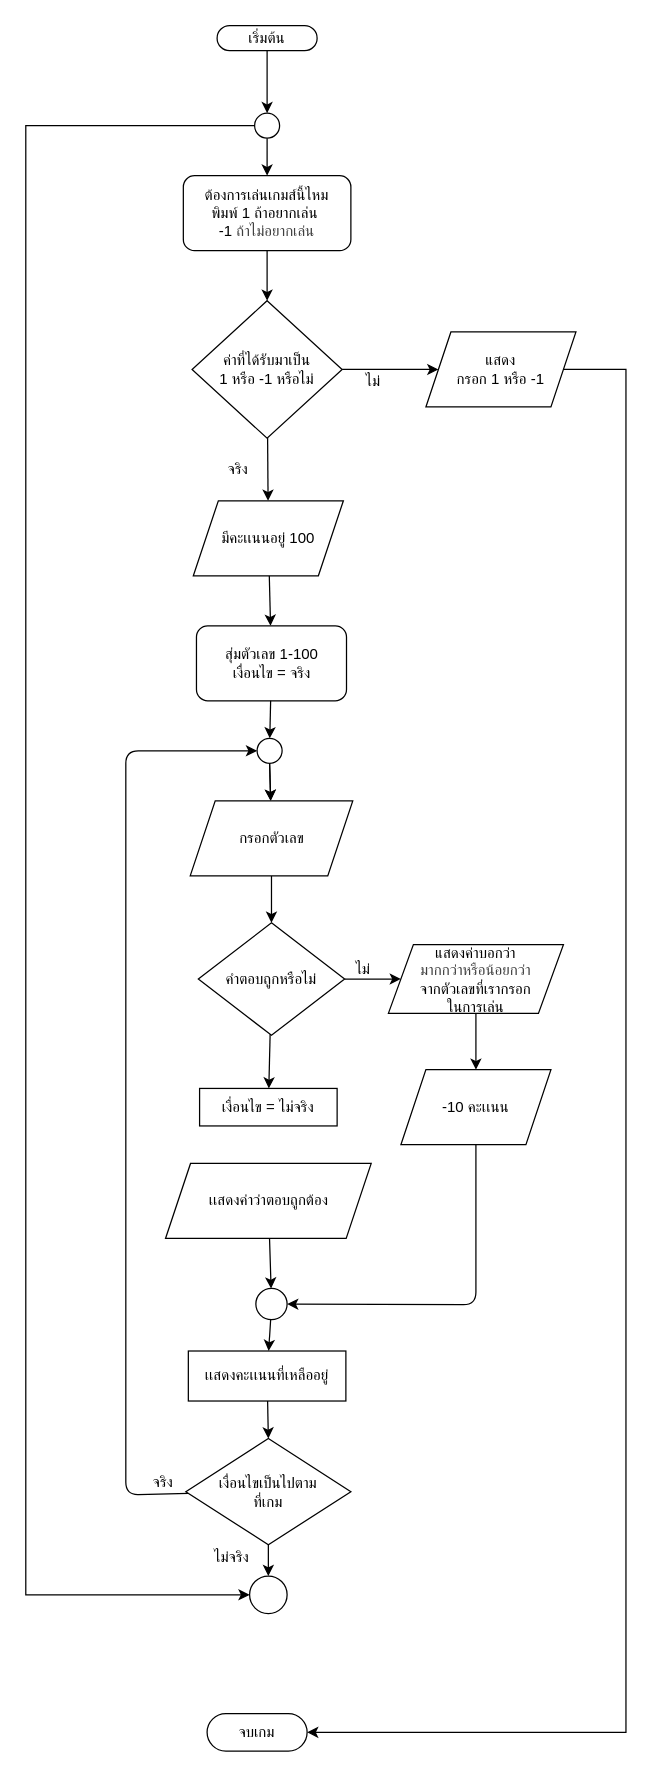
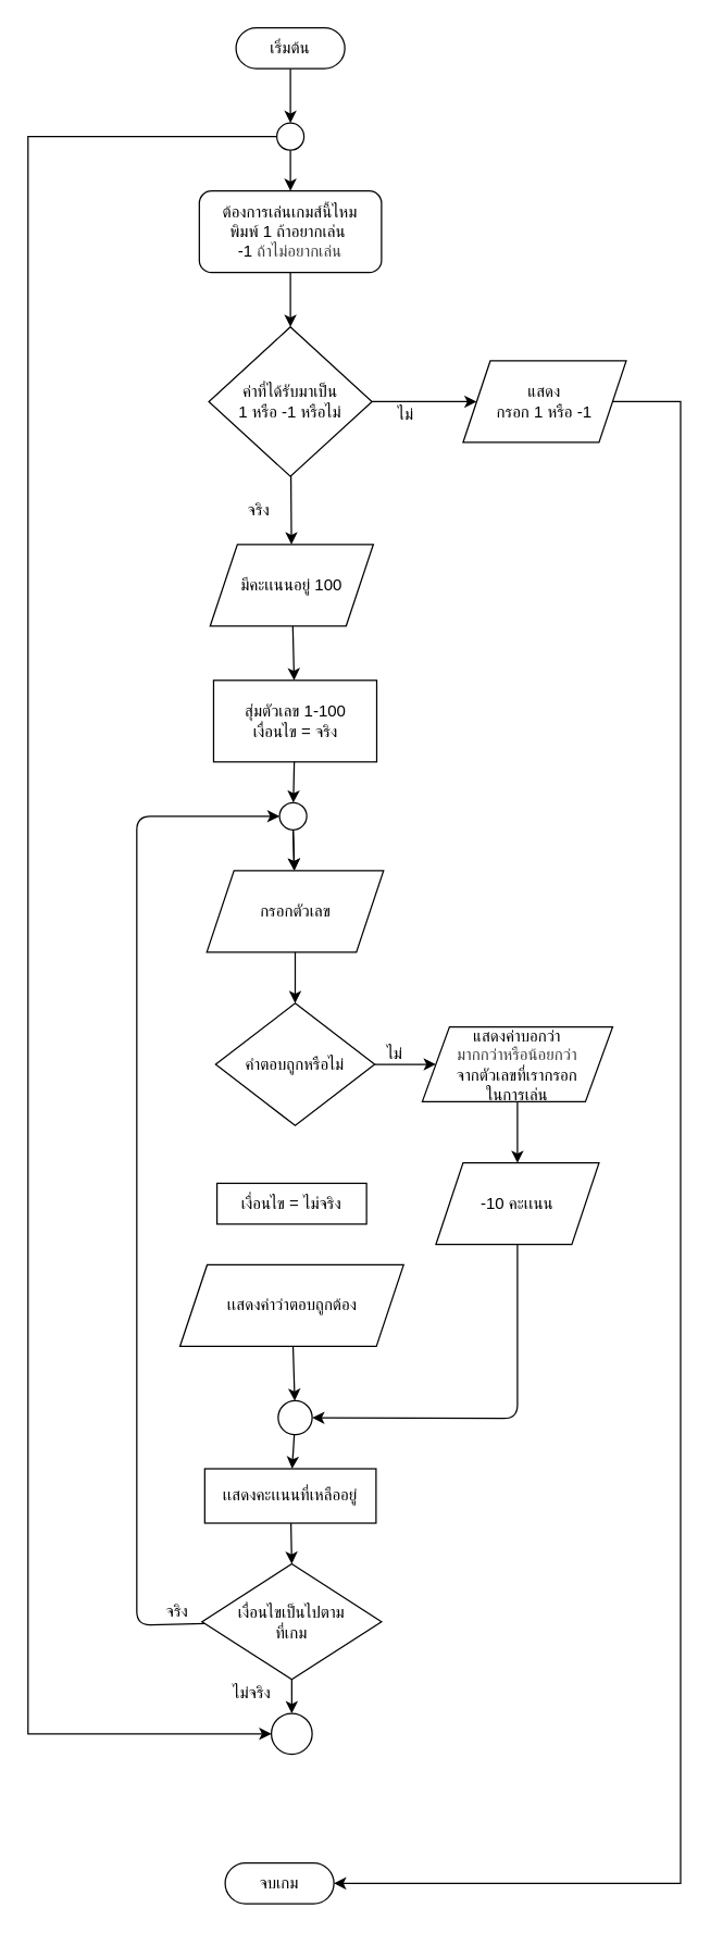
  <mxCell id="0" />
  <mxCell id="1" parent="0" />
  <mxCell id="2" style="edgeStyle=orthogonalEdgeStyle;rounded=0;orthogonalLoop=1;jettySize=auto;html=1;entryX=0.5;entryY=0;entryDx=0;entryDy=0;" edge="1" parent="1" source="3" target="38"><mxGeometry relative="1" as="geometry" /></mxCell>
- <mxCell id="3" value="เริ่มต้น" style="html=1;dashed=0;whiteSpace=wrap;shape=mxgraph.dfd.start" parent="1" vertex="1"><mxGeometry x="173" y="20" width="80" height="20" as="geometry" /></mxCell>
+ <mxCell id="3" value="เริ่มต้น" style="html=1;dashed=0;whiteSpace=wrap;shape=mxgraph.dfd.start" parent="1" vertex="1"><mxGeometry x="173" y="20" width="80" height="30" as="geometry" /></mxCell>
  <mxCell id="4" value="จบเกม" style="html=1;dashed=0;whiteSpace=wrap;shape=mxgraph.dfd.start" parent="1" vertex="1"><mxGeometry x="165" y="1370" width="80" height="30" as="geometry" /></mxCell>
  <mxCell id="5" value="" style="edgeStyle=none;html=1;" parent="1" source="7" target="8" edge="1"><mxGeometry relative="1" as="geometry" /></mxCell>
  <mxCell id="6" value="" style="edgeStyle=none;html=1;" parent="1" source="7" target="10" edge="1"><mxGeometry relative="1" as="geometry" /></mxCell>
  <mxCell id="7" value="ค่าที่ได้รับมาเป็น&lt;div&gt;1 หรือ -1 หรือไม่&lt;/div&gt;" style="rhombus;whiteSpace=wrap;html=1;" parent="1" vertex="1"><mxGeometry x="153" y="240" width="120" height="110" as="geometry" /></mxCell>
  <mxCell id="8" value="แสดง&lt;div&gt;กรอก 1 หรือ -1&lt;/div&gt;" style="shape=parallelogram;perimeter=parallelogramPerimeter;whiteSpace=wrap;html=1;fixedSize=1;" parent="1" vertex="1"><mxGeometry x="340" y="265" width="120" height="60" as="geometry" /></mxCell>
  <mxCell id="9" value="" style="edgeStyle=none;html=1;" parent="1" source="10" target="14" edge="1"><mxGeometry relative="1" as="geometry" /></mxCell>
  <mxCell id="10" value="มีคะเเนนอยู่ 100" style="shape=parallelogram;perimeter=parallelogramPerimeter;whiteSpace=wrap;html=1;fixedSize=1;" parent="1" vertex="1"><mxGeometry x="154" y="400" width="120" height="60" as="geometry" /></mxCell>
  <mxCell id="11" value="ไม่" style="text;html=1;align=center;verticalAlign=middle;whiteSpace=wrap;rounded=0;" parent="1" vertex="1"><mxGeometry x="268" y="290" width="60" height="30" as="geometry" /></mxCell>
  <mxCell id="12" value="จริง" style="text;html=1;align=center;verticalAlign=middle;whiteSpace=wrap;rounded=0;" parent="1" vertex="1"><mxGeometry x="160" y="360" width="60" height="30" as="geometry" /></mxCell>
  <mxCell id="13" value="" style="edgeStyle=none;html=1;" parent="1" source="46" target="21" edge="1"><mxGeometry relative="1" as="geometry" /></mxCell>
- <mxCell id="14" value="สุ่มตัวเลข 1-100&lt;div&gt;เงื่อนไข = จริง&lt;/div&gt;" style="whiteSpace=wrap;html=1;rounded=1;" parent="1" vertex="1"><mxGeometry x="156.5" y="500" width="120" height="60" as="geometry" /></mxCell>
+ <mxCell id="14" value="สุ่มตัวเลข 1-100&lt;div&gt;เงื่อนไข = จริง&lt;/div&gt;" style="rounded=0;whiteSpace=wrap;html=1;" parent="1" vertex="1"><mxGeometry x="156.5" y="500" width="120" height="60" as="geometry" /></mxCell>
  <mxCell id="15" style="edgeStyle=none;html=1;entryX=0;entryY=0.5;entryDx=0;entryDy=0;" parent="1" source="17" target="46" edge="1"><mxGeometry relative="1" as="geometry"><Array as="points"><mxPoint x="100" y="1195" /><mxPoint x="100" y="880" /><mxPoint x="100" y="720" /><mxPoint x="100" y="600" /></Array></mxGeometry></mxCell>
  <mxCell id="16" value="" style="edgeStyle=none;html=1;" parent="1" source="17" target="39" edge="1"><mxGeometry relative="1" as="geometry" /></mxCell>
  <mxCell id="17" value="เงื่อนไขเป็นไปตาม&lt;div&gt;ที่เกม&lt;/div&gt;" style="rhombus;whiteSpace=wrap;html=1;" parent="1" vertex="1"><mxGeometry x="148" y="1150" width="132" height="85" as="geometry" /></mxCell>
  <mxCell id="18" value="ไม่จริง" style="text;html=1;align=center;verticalAlign=middle;whiteSpace=wrap;rounded=0;rotation=0;" parent="1" vertex="1"><mxGeometry x="155" y="1230" width="60" height="30" as="geometry" /></mxCell>
  <mxCell id="19" value="" style="edgeStyle=none;html=1;" parent="1" source="46" target="21" edge="1"><mxGeometry relative="1" as="geometry" /></mxCell>
  <mxCell id="20" value="" style="edgeStyle=none;html=1;" parent="1" source="21" target="29" edge="1"><mxGeometry relative="1" as="geometry" /></mxCell>
  <mxCell id="21" value="กรอกตัวเลข" style="shape=parallelogram;perimeter=parallelogramPerimeter;whiteSpace=wrap;html=1;fixedSize=1;" parent="1" vertex="1"><mxGeometry x="151.5" y="640" width="130" height="60" as="geometry" /></mxCell>
  <mxCell id="22" value="" style="edgeStyle=none;html=1;" parent="1" source="23" target="33" edge="1"><mxGeometry relative="1" as="geometry" /></mxCell>
  <mxCell id="23" value="แสดงค่าบอกว่า&lt;div&gt;&lt;span style=&quot;color: rgb(63, 63, 63); background-color: transparent;&quot;&gt;มากกว่าหรือน้อยกว่า&lt;/span&gt;&lt;div&gt;&lt;div&gt;จากตัวเลขที่เรากรอก&lt;/div&gt;&lt;/div&gt;&lt;/div&gt;&lt;div&gt;ในการเล่น&lt;/div&gt;" style="shape=parallelogram;perimeter=parallelogramPerimeter;whiteSpace=wrap;html=1;fixedSize=1;" parent="1" vertex="1"><mxGeometry x="310" y="755" width="140" height="55" as="geometry" /></mxCell>
  <mxCell id="24" value="จริง" style="text;html=1;align=center;verticalAlign=middle;whiteSpace=wrap;rounded=0;" parent="1" vertex="1"><mxGeometry x="100" y="1170" width="60" height="30" as="geometry" /></mxCell>
  <mxCell id="25" value="" style="edgeStyle=none;html=1;" parent="1" source="26" target="35" edge="1"><mxGeometry relative="1" as="geometry" /></mxCell>
  <mxCell id="26" value="&lt;div&gt;เเสดงค่าว่าตอบถูกต้อง&lt;/div&gt;" style="shape=parallelogram;perimeter=parallelogramPerimeter;whiteSpace=wrap;html=1;fixedSize=1;" parent="1" vertex="1"><mxGeometry x="131.75" y="930" width="164.5" height="60" as="geometry" /></mxCell>
- <mxCell id="27" value="" style="edgeStyle=none;html=1;" parent="1" source="29" target="31" edge="1"><mxGeometry relative="1" as="geometry" /></mxCell>
  <mxCell id="28" value="" style="edgeStyle=none;html=1;" parent="1" source="29" target="23" edge="1"><mxGeometry relative="1" as="geometry" /></mxCell>
  <mxCell id="29" value="คำตอบถูกหรือไม่" style="rhombus;whiteSpace=wrap;html=1;" parent="1" vertex="1"><mxGeometry x="158" y="737.5" width="117" height="90" as="geometry" /></mxCell>
  <mxCell id="30" value="ไม่" style="text;html=1;align=center;verticalAlign=middle;whiteSpace=wrap;rounded=0;" parent="1" vertex="1"><mxGeometry x="260" y="760" width="60" height="30" as="geometry" /></mxCell>
  <mxCell id="31" value="เงื่อนไข = ไม่จริง" style="rounded=0;whiteSpace=wrap;html=1;" parent="1" vertex="1"><mxGeometry x="159" y="870" width="110" height="30" as="geometry" /></mxCell>
  <mxCell id="32" style="edgeStyle=none;html=1;entryX=1;entryY=0.5;entryDx=0;entryDy=0;" parent="1" source="33" target="35" edge="1"><mxGeometry relative="1" as="geometry"><Array as="points"><mxPoint x="380" y="1043" /></Array></mxGeometry></mxCell>
  <mxCell id="33" value="-10 คะเเนน" style="shape=parallelogram;perimeter=parallelogramPerimeter;whiteSpace=wrap;html=1;fixedSize=1;" parent="1" vertex="1"><mxGeometry x="320" y="855" width="120" height="60" as="geometry" /></mxCell>
  <mxCell id="34" value="" style="edgeStyle=none;html=1;" parent="1" source="35" target="41" edge="1"><mxGeometry relative="1" as="geometry" /></mxCell>
  <mxCell id="35" value="" style="ellipse;whiteSpace=wrap;html=1;aspect=fixed;" parent="1" vertex="1"><mxGeometry x="204" y="1030" width="25" height="25" as="geometry" /></mxCell>
  <mxCell id="36" style="edgeStyle=orthogonalEdgeStyle;rounded=0;orthogonalLoop=1;jettySize=auto;html=1;entryX=0.5;entryY=0;entryDx=0;entryDy=0;" edge="1" parent="1" source="38" target="43"><mxGeometry relative="1" as="geometry" /></mxCell>
  <mxCell id="37" style="edgeStyle=orthogonalEdgeStyle;rounded=0;orthogonalLoop=1;jettySize=auto;html=1;entryX=0;entryY=0.5;entryDx=0;entryDy=0;exitX=0.35;exitY=0.5;exitDx=0;exitDy=0;exitPerimeter=0;" edge="1" parent="1" source="38" target="39"><mxGeometry relative="1" as="geometry"><Array as="points"><mxPoint x="20" y="100" /><mxPoint x="20" y="1275" /></Array></mxGeometry></mxCell>
  <mxCell id="38" value="" style="ellipse;whiteSpace=wrap;html=1;aspect=fixed;" parent="1" vertex="1"><mxGeometry x="203" y="90" width="20" height="20" as="geometry" /></mxCell>
  <mxCell id="39" value="" style="ellipse;whiteSpace=wrap;html=1;aspect=fixed;" parent="1" vertex="1"><mxGeometry x="199" y="1260" width="30" height="30" as="geometry" /></mxCell>
  <mxCell id="40" style="edgeStyle=none;html=1;entryX=0.5;entryY=0;entryDx=0;entryDy=0;" parent="1" source="41" target="17" edge="1"><mxGeometry relative="1" as="geometry" /></mxCell>
  <mxCell id="41" value="เเสดงคะเเนนที่เหลืออยู่" style="rounded=0;whiteSpace=wrap;html=1;" parent="1" vertex="1"><mxGeometry x="150" y="1080" width="126" height="40" as="geometry" /></mxCell>
  <mxCell id="42" style="edgeStyle=orthogonalEdgeStyle;rounded=0;orthogonalLoop=1;jettySize=auto;html=1;entryX=0.5;entryY=0;entryDx=0;entryDy=0;" edge="1" parent="1" source="43" target="7"><mxGeometry relative="1" as="geometry" /></mxCell>
  <mxCell id="43" value="ต้องการเล่นเกมส์นี้ไหม&lt;div&gt;พิมพ์ 1 ถ้าอยากเล่น&amp;nbsp;&lt;/div&gt;&lt;div&gt;-1&amp;nbsp;&lt;span style=&quot;color: rgb(63, 63, 63); background-color: transparent;&quot;&gt;ถ้าไม่อยากเล่น&lt;/span&gt;&lt;/div&gt;" style="rounded=1;whiteSpace=wrap;html=1;" vertex="1" parent="1"><mxGeometry x="146" y="140" width="134" height="60" as="geometry" /></mxCell>
  <mxCell id="44" style="edgeStyle=orthogonalEdgeStyle;rounded=0;orthogonalLoop=1;jettySize=auto;html=1;entryX=1;entryY=0.5;entryDx=0;entryDy=0;entryPerimeter=0;" edge="1" parent="1" source="8" target="4"><mxGeometry relative="1" as="geometry"><Array as="points"><mxPoint x="500" y="295" /><mxPoint x="500" y="1385" /></Array></mxGeometry></mxCell>
  <mxCell id="45" value="" style="edgeStyle=none;html=1;" edge="1" parent="1" source="14" target="46"><mxGeometry relative="1" as="geometry"><mxPoint x="205" y="560" as="sourcePoint" /><mxPoint x="205" y="640" as="targetPoint" /></mxGeometry></mxCell>
  <mxCell id="46" value="" style="ellipse;whiteSpace=wrap;html=1;aspect=fixed;" parent="1" vertex="1"><mxGeometry x="205" y="590" width="20" height="20" as="geometry" /></mxCell>
